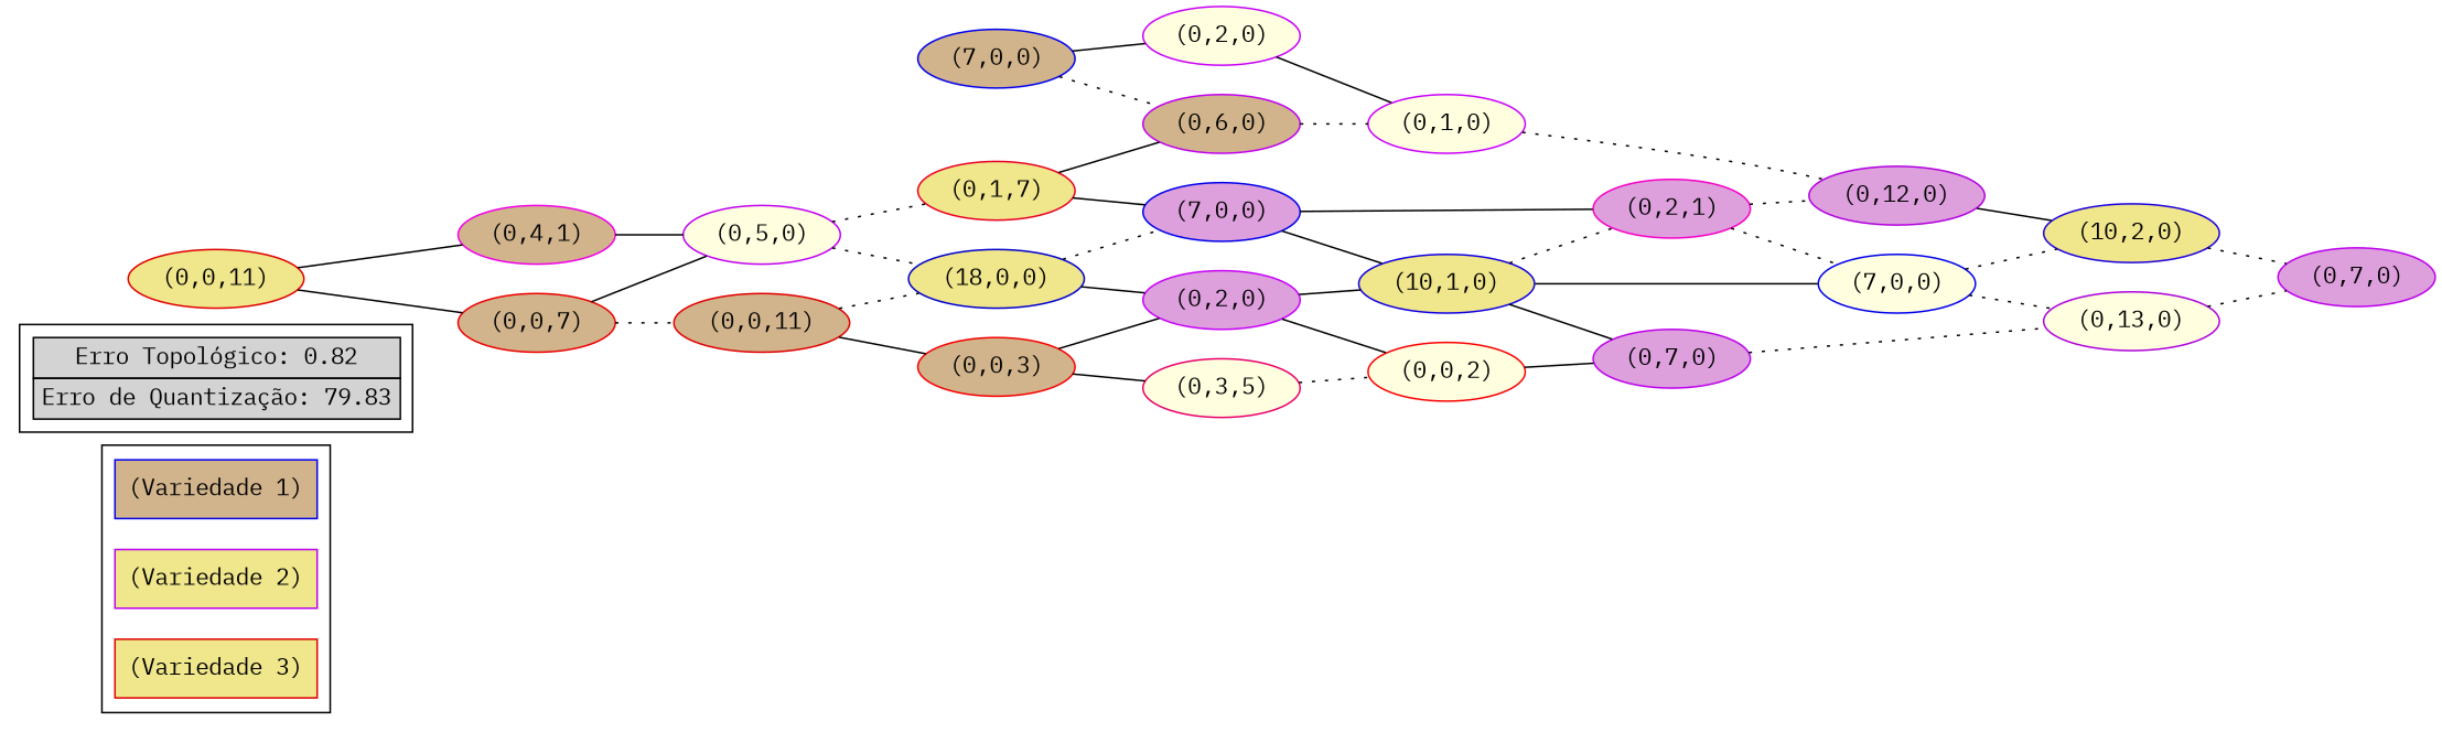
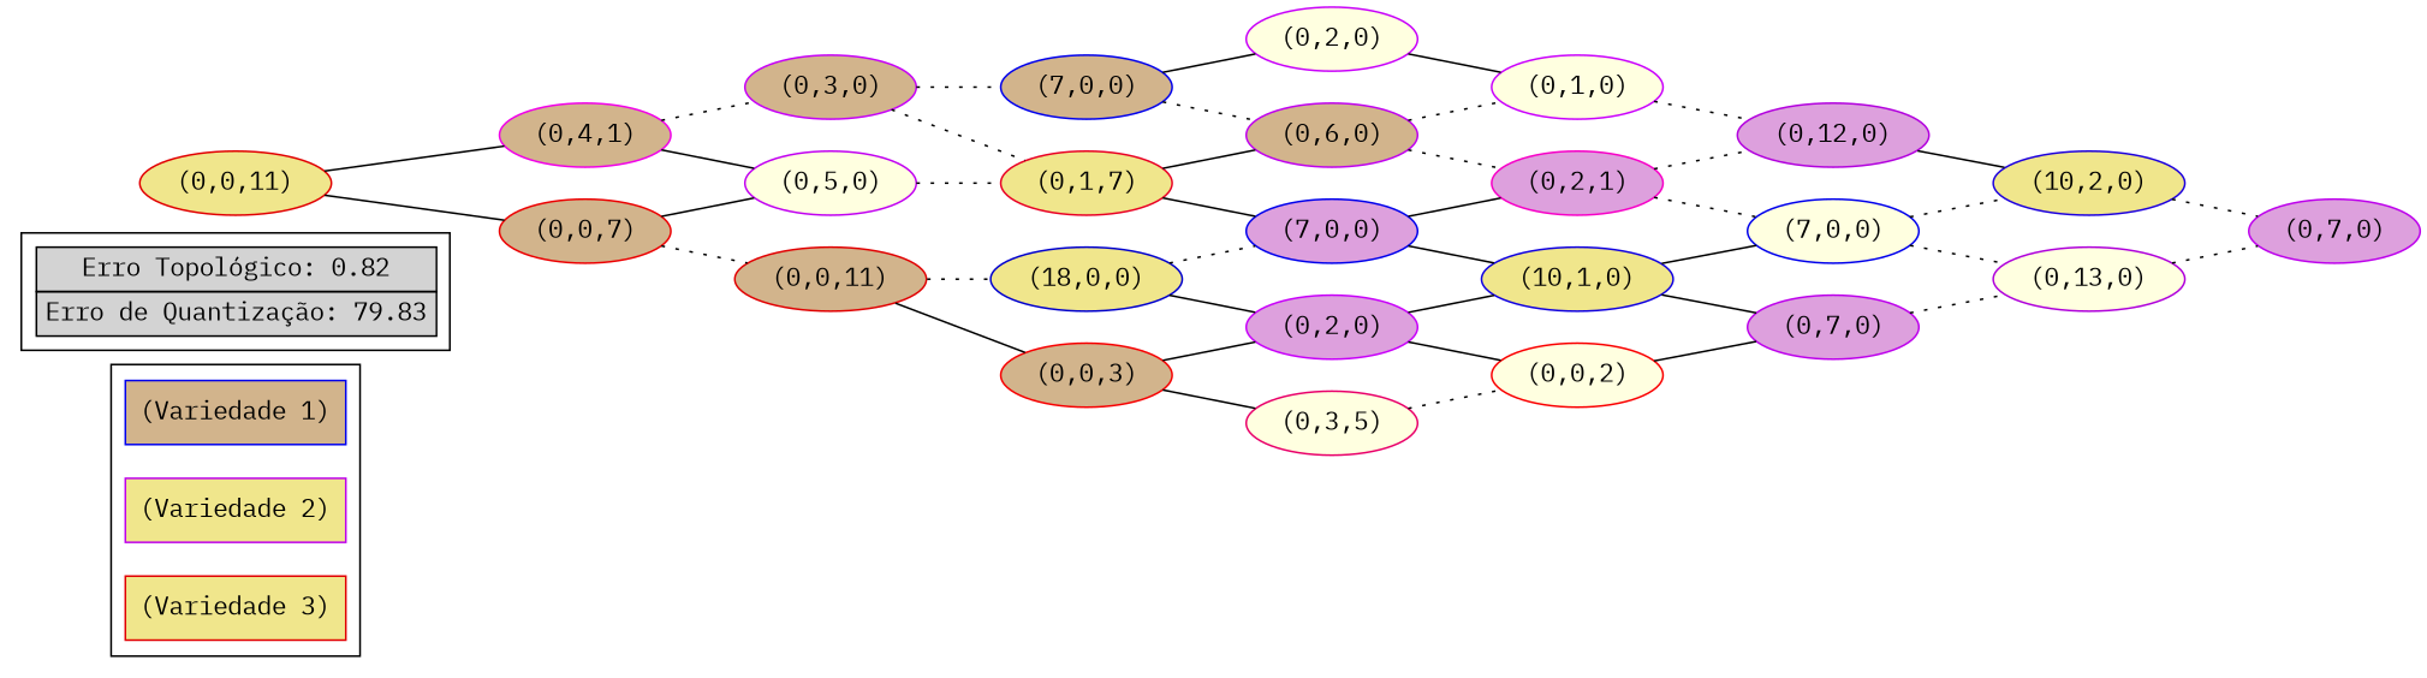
  graph {
    fontname="IBM Plex Mono"
    rankdir=LR
    node [color="0.666 1 0.923 " fillcolor=tan fontcolor=black fontname="IBM Plex Mono" style=filled]
    edge [fontname="IBM Plex Mono" style=solid]
    n1 [label="(Variedade 1)" shape=record]
    n2 [color="0.8 1 0.923 " fillcolor=khaki label="(Variedade 2)" shape=record]
    n3 [color="0.999 1 0.88 " fillcolor=khaki label="(Variedade 3)" shape=record]
    n4 [label=<	 	<TABLE ALIGN="LEFT" BORDER="0" CELLBORDER="1" CELLSPACING="0" CELLPADDING="4"> 	<TR>	 	<TD>Erro Topológico: 0.82</TD> 	</TR> 	<TR> 	<TD>Erro de Quantização: 79.83</TD> 	</TR> 	</TABLE> 	> margin=0 shape=none color="" fillcolor=""]
    n5 [color="0.999 1 0.88 " fillcolor=khaki label="(0,0,11)"]
    n6 [color="0.84 1 0.945 " label="(0,4,1)"]
    n7 [color="0.999 1 0.923 " label="(0,0,7)"]
+   n8 [color="0.8 1 0.967 " label="(0,3,0)"]
    n9 [color="0.8 1 0.945 " fillcolor=lightyellow label="(0,5,0)"]
    n10 [color="0.999 1 0.88 " label="(0,0,11)"]
    n11 [label="(7,0,0)"]
    n12 [color="0.974 1 0.912 " fillcolor=khaki label="(0,1,7)"]
    n13 [color="0.666 1 0.808 " fillcolor=khaki label="(18,0,0)"]
    n14 [color="0.8 1 0.978 " fillcolor=lightyellow label="(0,2,0)"]
    n15 [color="0.8 1 0.934 " label="(0,6,0)"]
    n16 [fillcolor=plum label="(7,0,0)"]
    n17 [color="0.8 1 0.989 " fillcolor=lightyellow label="(0,1,0)"]
    n18 [color="0.866 1 0.967 " fillcolor=plum label="(0,2,1)"]
    n19 [color="0.8 1 0.87 " fillcolor=plum label="(0,12,0)"]
    n20 [color="0.999 1 0.967 " label="(0,0,3)"]
    n21 [color="0.8 1 0.978 " fillcolor=plum label="(0,2,0)"]
    n22 [color="0.678 1 0.88 " fillcolor=khaki label="(10,1,0)"]
    n23 [fillcolor=lightyellow label="(7,0,0)"]
    n24 [color="0.688 1 0.87 " fillcolor=khaki label="(10,2,0)"]
    n25 [color="0.924 1 0.912 " fillcolor=lightyellow label="(0,3,5)"]
    n26 [color="0.999 1 0.978 " fillcolor=lightyellow label="(0,0,2)"]
    n27 [color="0.8 1 0.923 " fillcolor=plum label="(0,7,0)"]
    n28 [color="0.8 1 0.859 " fillcolor=lightyellow label="(0,13,0)"]
    n29 [color="0.8 1 0.923 " fillcolor=plum label="(0,7,0)"]
    subgraph cluster_1 {
      n1
      n2
      n3
    }
    subgraph cluster_2 {
      subgraph sub_3 {
        rank=sink
        n4
      }
    }
    n5 -- n6
    n5 -- n7
+   n6 -- n8 [style=dotted]
    n6 -- n9
    n7 -- n9
    n7 -- n10 [style=dotted]
+   n8 -- n11 [style=dotted]
+   n8 -- n12 [style=dotted]
    n9 -- n12 [style=dotted]
-   n9 -- n13 [style=dotted]
    n10 -- n13 [style=dotted]
    n10 -- n20
    n11 -- n14
    n11 -- n15 [style=dotted]
    n12 -- n15
    n12 -- n16
    n13 -- n16 [style=dotted]
    n13 -- n21
    n14 -- n17
    n15 -- n17 [style=dotted]
-   n22 -- n18 [style=dotted]
+   n15 -- n18 [style=dotted]
    n16 -- n18
    n16 -- n22
    n17 -- n19 [style=dotted]
    n18 -- n19 [style=dotted]
    n18 -- n23 [style=dotted]
    n19 -- n24
    n20 -- n21
    n20 -- n25
    n21 -- n22
    n21 -- n26
    n22 -- n23
    n22 -- n27
    n23 -- n24 [style=dotted]
    n23 -- n28 [style=dotted]
    n24 -- n29 [style=dotted]
    n25 -- n26 [style=dotted]
    n26 -- n27
    n27 -- n28 [style=dotted]
    n28 -- n29 [style=dotted]
  }
